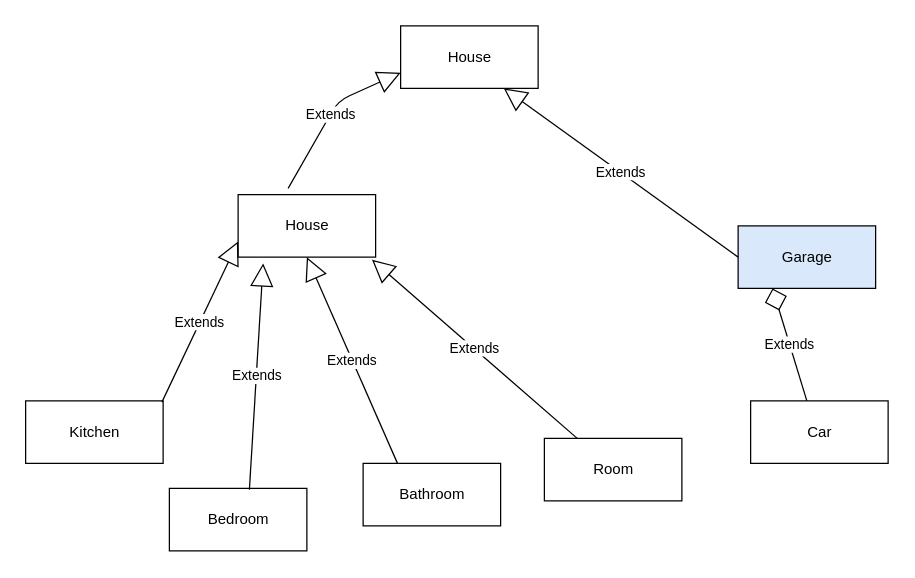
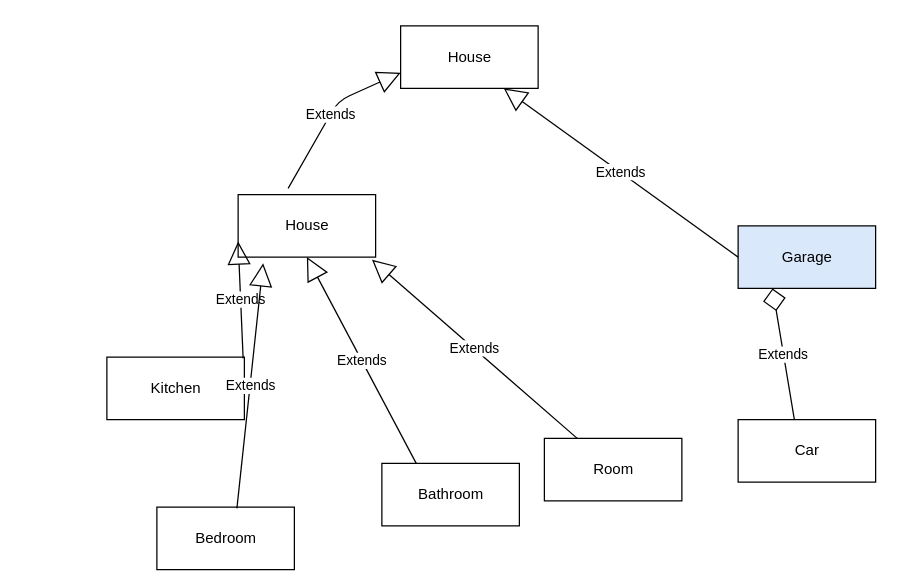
  <mxCell id="0" />
  <mxCell id="1" parent="0" />
  <mxCell id="2" value="House" style="html=1;" parent="1" vertex="1"><mxGeometry x="320" y="20" width="110" height="50" as="geometry" /></mxCell>
  <mxCell id="3" value="Garage" style="html=1;fillColor=#dae8fc;" parent="1" vertex="1"><mxGeometry x="590" y="180" width="110" height="50" as="geometry" /></mxCell>
  <mxCell id="4" value="Extends" style="endArrow=block;endSize=16;endFill=0;html=1;entryX=0;entryY=0.75;entryDx=0;entryDy=0;" parent="1" target="2" edge="1"><mxGeometry width="160" relative="1" as="geometry"><mxPoint x="230" y="150" as="sourcePoint" /><mxPoint x="330" y="200" as="targetPoint" /><Array as="points"><mxPoint x="270" y="80" /></Array></mxGeometry></mxCell>
  <mxCell id="5" value="Extends" style="endArrow=block;endSize=16;endFill=0;html=1;entryX=0.75;entryY=1;entryDx=0;entryDy=0;exitX=0;exitY=0.5;exitDx=0;exitDy=0;" parent="1" source="3" target="2" edge="1"><mxGeometry width="160" relative="1" as="geometry"><mxPoint x="510" y="130" as="sourcePoint" /><mxPoint x="280" y="210" as="targetPoint" /></mxGeometry></mxCell>
  <mxCell id="6" value="House" style="html=1;" vertex="1" parent="1"><mxGeometry x="190" y="155" width="110" height="50" as="geometry" /></mxCell>
- <mxCell id="7" value="Kitchen" style="html=1;" vertex="1" parent="1"><mxGeometry x="20" y="320" width="110" height="50" as="geometry" /></mxCell>
+ <mxCell id="7" value="Kitchen" style="html=1;" vertex="1" parent="1"><mxGeometry x="85" y="285" width="110" height="50" as="geometry" /></mxCell>
  <mxCell id="8" value="Room" style="html=1;" vertex="1" parent="1"><mxGeometry x="435" y="350" width="110" height="50" as="geometry" /></mxCell>
- <mxCell id="9" value="Bathroom" style="html=1;" vertex="1" parent="1"><mxGeometry x="290" y="370" width="110" height="50" as="geometry" /></mxCell>
- <mxCell id="10" value="Bedroom" style="html=1;" vertex="1" parent="1"><mxGeometry x="135" y="390" width="110" height="50" as="geometry" /></mxCell>
- <mxCell id="11" value="Car" style="html=1;" vertex="1" parent="1"><mxGeometry x="600" y="320" width="110" height="50" as="geometry" /></mxCell>
+ <mxCell id="9" value="Bathroom" style="html=1;" vertex="1" parent="1"><mxGeometry x="305" y="370" width="110" height="50" as="geometry" /></mxCell>
+ <mxCell id="10" value="Bedroom" style="html=1;" vertex="1" parent="1"><mxGeometry x="125" y="405" width="110" height="50" as="geometry" /></mxCell>
+ <mxCell id="11" value="Car" style="html=1;" vertex="1" parent="1"><mxGeometry x="590" y="335" width="110" height="50" as="geometry" /></mxCell>
  <mxCell id="12" value="Extends" style="endArrow=diamond;endSize=16;endFill=0;html=1;entryX=0.25;entryY=1;entryDx=0;entryDy=0;exitX=0.409;exitY=0;exitDx=0;exitDy=0;exitPerimeter=0;" edge="1" parent="1" source="11" target="3"><mxGeometry width="160" relative="1" as="geometry"><mxPoint x="530" y="390" as="sourcePoint" /><mxPoint x="510" y="300" as="targetPoint" /></mxGeometry></mxCell>
  <mxCell id="13" value="Extends" style="endArrow=block;endSize=16;endFill=0;html=1;exitX=0.991;exitY=0.02;exitDx=0;exitDy=0;exitPerimeter=0;entryX=0;entryY=0.75;entryDx=0;entryDy=0;" edge="1" parent="1" source="7" target="6"><mxGeometry width="160" relative="1" as="geometry"><mxPoint x="30" y="420" as="sourcePoint" /><mxPoint x="190" y="420" as="targetPoint" /></mxGeometry></mxCell>
  <mxCell id="14" value="Extends" style="endArrow=block;endSize=16;endFill=0;html=1;entryX=0.182;entryY=1.1;entryDx=0;entryDy=0;entryPerimeter=0;exitX=0.582;exitY=0.02;exitDx=0;exitDy=0;exitPerimeter=0;" edge="1" parent="1" source="10" target="6"><mxGeometry width="160" relative="1" as="geometry"><mxPoint x="30" y="420" as="sourcePoint" /><mxPoint x="190" y="420" as="targetPoint" /></mxGeometry></mxCell>
  <mxCell id="15" value="Extends" style="endArrow=block;endSize=16;endFill=0;html=1;entryX=0.5;entryY=1;entryDx=0;entryDy=0;exitX=0.25;exitY=0;exitDx=0;exitDy=0;" edge="1" parent="1" source="9" target="6"><mxGeometry width="160" relative="1" as="geometry"><mxPoint x="270" y="320" as="sourcePoint" /><mxPoint x="190" y="420" as="targetPoint" /></mxGeometry></mxCell>
  <mxCell id="16" value="Extends" style="endArrow=block;endSize=16;endFill=0;html=1;entryX=0.973;entryY=1.04;entryDx=0;entryDy=0;entryPerimeter=0;" edge="1" parent="1" source="8" target="6"><mxGeometry width="160" relative="1" as="geometry"><mxPoint x="400" y="260" as="sourcePoint" /><mxPoint x="190" y="420" as="targetPoint" /></mxGeometry></mxCell>
